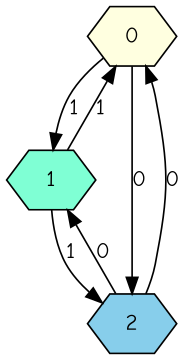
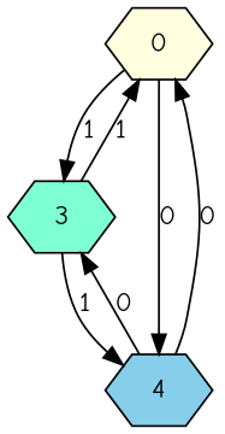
  digraph {
    fontname="Comic Neue"
    node [fontname="Comic Neue" shape=hexagon style=filled]
    edge [fontname="Comic Neue"]
    0 [fillcolor=lightyellow]
-   1 [fillcolor=aquamarine]
-   2 [fillcolor=skyblue]
+   1 [fillcolor=aquamarine label=3]
+   2 [fillcolor=skyblue label=4]
    0 -> 1 [label=1]
    0 -> 2 [label=0]
    1 -> 0 [label=1]
    1 -> 2 [label=1]
    2 -> 0 [label=0]
    2 -> 1 [label=0]
  }
